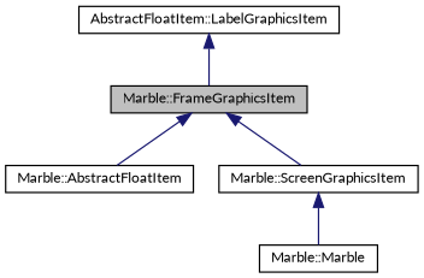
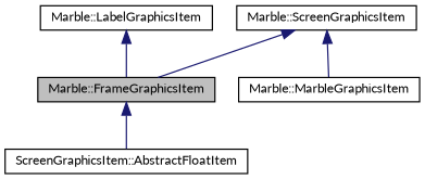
  digraph {
    fontname=Lato
    node [color=black fillcolor=white fontname=Lato fontsize=10 shape=record style=filled]
    edge [color=midnightblue dir=back fontname=Lato fontsize=10 labelfontname=Helvetica labelfontsize=10 style=solid]
    n1 [fillcolor=grey75 fontcolor=black height=0.2 label="Marble::FrameGraphicsItem" width=0.4]
-   n2 [height=0.2 label="Marble::AbstractFloatItem" width=0.4]
-   n3 [height=0.2 label="AbstractFloatItem::LabelGraphicsItem" width=0.4]
+   n2 [height=0.2 label="ScreenGraphicsItem::AbstractFloatItem" width=0.4]
+   n3 [height=0.2 label="Marble::LabelGraphicsItem" width=0.4]
    n4 [height=0.2 label="Marble::ScreenGraphicsItem" width=0.4]
-   n5 [height=0.2 label="Marble::Marble" width=0.4]
+   n5 [height=0.2 label="Marble::MarbleGraphicsItem" width=0.4]
    n1 -> n2
    n3 -> n1
-   n1 -> n4
+   n4 -> n1
    n4 -> n5
  }
